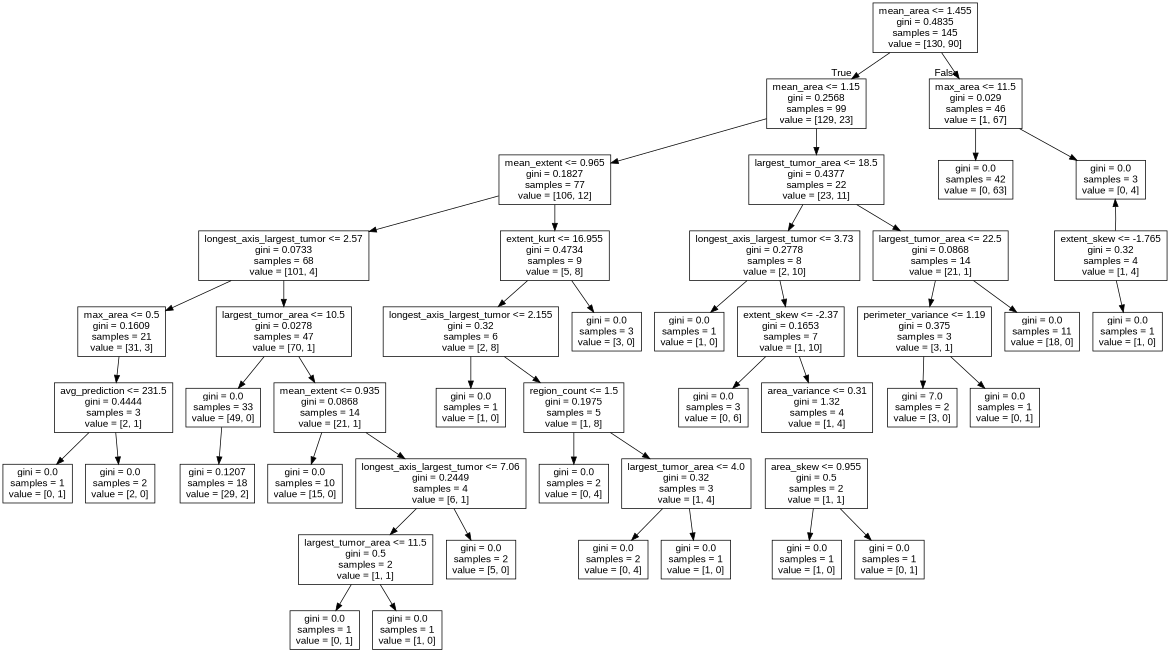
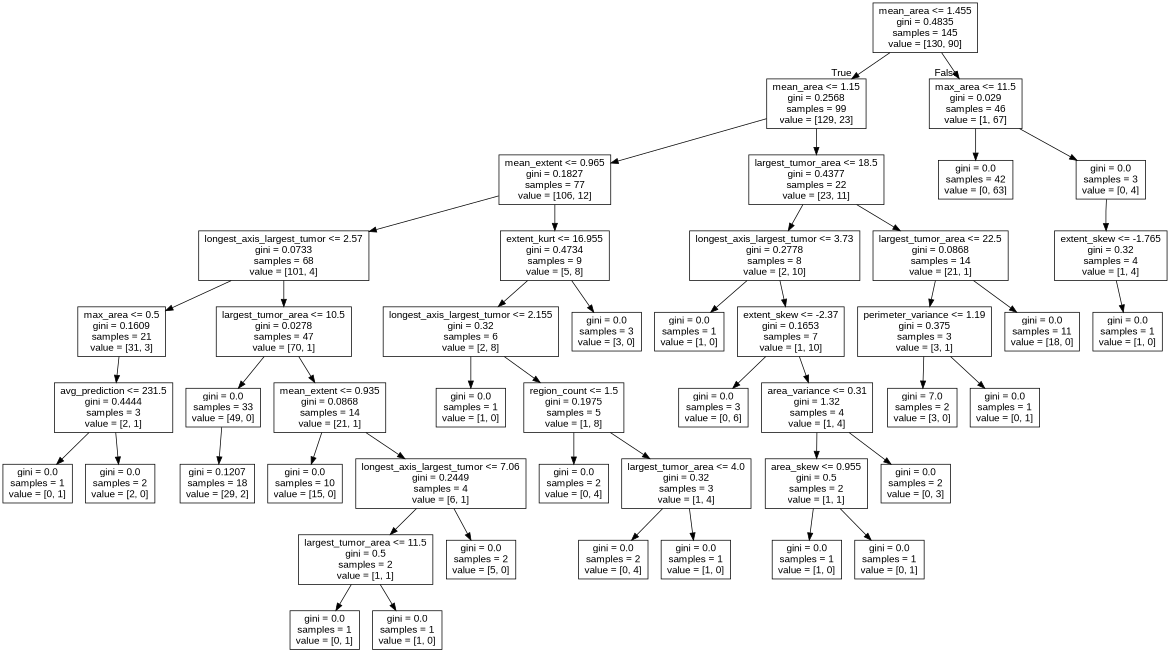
  digraph {
    fontname="Liberation Sans"
    node [fontname="Liberation Sans" shape=box]
    edge [fontname="Liberation Sans"]
    n1 [label="mean_area <= 1.455\ngini = 0.4835\nsamples = 145\nvalue = [130, 90]"]
    n2 [label="mean_area <= 1.15\ngini = 0.2568\nsamples = 99\nvalue = [129, 23]"]
    n3 [label="max_area <= 11.5\ngini = 0.029\nsamples = 46\nvalue = [1, 67]"]
    n4 [label="mean_extent <= 0.965\ngini = 0.1827\nsamples = 77\nvalue = [106, 12]"]
    n5 [label="largest_tumor_area <= 18.5\ngini = 0.4377\nsamples = 22\nvalue = [23, 11]"]
    n6 [label="gini = 0.0\nsamples = 42\nvalue = [0, 63]"]
    n7 [label="gini = 0.0\nsamples = 3\nvalue = [0, 4]"]
    n8 [label="longest_axis_largest_tumor <= 2.57\ngini = 0.0733\nsamples = 68\nvalue = [101, 4]"]
    n9 [label="extent_kurt <= 16.955\ngini = 0.4734\nsamples = 9\nvalue = [5, 8]"]
    n10 [label="longest_axis_largest_tumor <= 3.73\ngini = 0.2778\nsamples = 8\nvalue = [2, 10]"]
    n11 [label="largest_tumor_area <= 22.5\ngini = 0.0868\nsamples = 14\nvalue = [21, 1]"]
    n12 [label="max_area <= 0.5\ngini = 0.1609\nsamples = 21\nvalue = [31, 3]"]
    n13 [label="largest_tumor_area <= 10.5\ngini = 0.0278\nsamples = 47\nvalue = [70, 1]"]
    n14 [label="longest_axis_largest_tumor <= 2.155\ngini = 0.32\nsamples = 6\nvalue = [2, 8]"]
    n15 [label="gini = 0.0\nsamples = 3\nvalue = [3, 0]"]
    n16 [label="avg_prediction <= 231.5\ngini = 0.4444\nsamples = 3\nvalue = [2, 1]"]
    n17 [label="gini = 0.0\nsamples = 33\nvalue = [49, 0]"]
    n18 [label="mean_extent <= 0.935\ngini = 0.0868\nsamples = 14\nvalue = [21, 1]"]
    n19 [label="gini = 0.1207\nsamples = 18\nvalue = [29, 2]"]
    n20 [label="gini = 0.0\nsamples = 1\nvalue = [0, 1]"]
    n21 [label="gini = 0.0\nsamples = 2\nvalue = [2, 0]"]
    n22 [label="gini = 0.0\nsamples = 10\nvalue = [15, 0]"]
    n23 [label="longest_axis_largest_tumor <= 7.06\ngini = 0.2449\nsamples = 4\nvalue = [6, 1]"]
    n24 [label="largest_tumor_area <= 11.5\ngini = 0.5\nsamples = 2\nvalue = [1, 1]"]
    n25 [label="gini = 0.0\nsamples = 2\nvalue = [5, 0]"]
    n26 [label="gini = 0.0\nsamples = 1\nvalue = [0, 1]"]
    n27 [label="gini = 0.0\nsamples = 1\nvalue = [1, 0]"]
    n28 [label="gini = 0.0\nsamples = 1\nvalue = [1, 0]"]
    n29 [label="region_count <= 1.5\ngini = 0.1975\nsamples = 5\nvalue = [1, 8]"]
    n30 [label="gini = 0.0\nsamples = 2\nvalue = [0, 4]"]
    n31 [label="largest_tumor_area <= 4.0\ngini = 0.32\nsamples = 3\nvalue = [1, 4]"]
    n32 [label="gini = 0.0\nsamples = 2\nvalue = [0, 4]"]
    n33 [label="gini = 0.0\nsamples = 1\nvalue = [1, 0]"]
    n34 [label="gini = 0.0\nsamples = 1\nvalue = [1, 0]"]
    n35 [label="extent_skew <= -2.37\ngini = 0.1653\nsamples = 7\nvalue = [1, 10]"]
    n36 [label="perimeter_variance <= 1.19\ngini = 0.375\nsamples = 3\nvalue = [3, 1]"]
    n37 [label="gini = 0.0\nsamples = 11\nvalue = [18, 0]"]
    n38 [label="gini = 0.0\nsamples = 3\nvalue = [0, 6]"]
    n39 [label="area_variance <= 0.31\ngini = 1.32\nsamples = 4\nvalue = [1, 4]"]
    n40 [label="area_skew <= 0.955\ngini = 0.5\nsamples = 2\nvalue = [1, 1]"]
+   n41 [label="gini = 0.0\nsamples = 2\nvalue = [0, 3]"]
    n42 [label="gini = 0.0\nsamples = 1\nvalue = [1, 0]"]
    n43 [label="gini = 0.0\nsamples = 1\nvalue = [0, 1]"]
    n44 [label="gini = 7.0\nsamples = 2\nvalue = [3, 0]"]
    n45 [label="gini = 0.0\nsamples = 1\nvalue = [0, 1]"]
    n46 [label="extent_skew <= -1.765\ngini = 0.32\nsamples = 4\nvalue = [1, 4]"]
    n47 [label="gini = 0.0\nsamples = 1\nvalue = [1, 0]"]
    n1 -> n2 [headlabel=True labelangle=45 labeldistance=2.5]
    n1 -> n3 [headlabel=False labelangle=-45 labeldistance=2.5]
    n2 -> n4
    n2 -> n5
    n3 -> n6
    n3 -> n7
    n4 -> n8
    n4 -> n9
    n5 -> n10
    n5 -> n11
    n8 -> n12
    n8 -> n13
    n9 -> n14
    n9 -> n15
    n10 -> n34
    n10 -> n35
    n11 -> n36
    n11 -> n37
    n12 -> n16
    n13 -> n17
    n13 -> n18
    n14 -> n28
    n14 -> n29
    n16 -> n20
    n16 -> n21
    n17 -> n19
    n18 -> n22
    n18 -> n23
    n23 -> n24
    n23 -> n25
    n24 -> n26
    n24 -> n27
    n29 -> n30
    n29 -> n31
    n31 -> n32
    n31 -> n33
    n35 -> n38
    n35 -> n39
    n36 -> n44
    n36 -> n45
+   n39 -> n40
+   n39 -> n41
    n40 -> n42
    n40 -> n43
-   n46 -> n7
+   n7 -> n46
    n46 -> n47
  }
